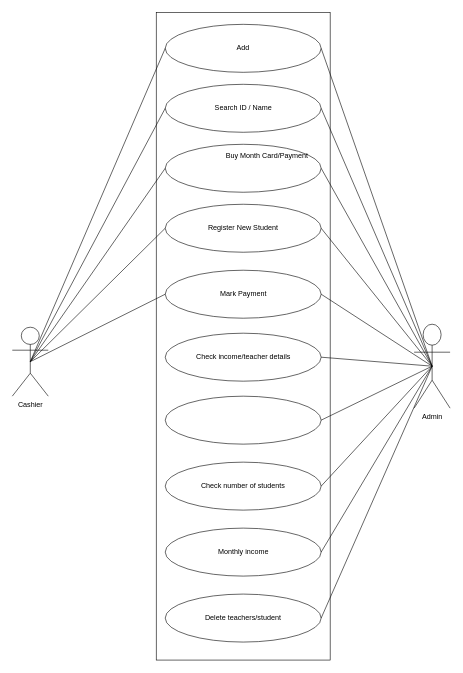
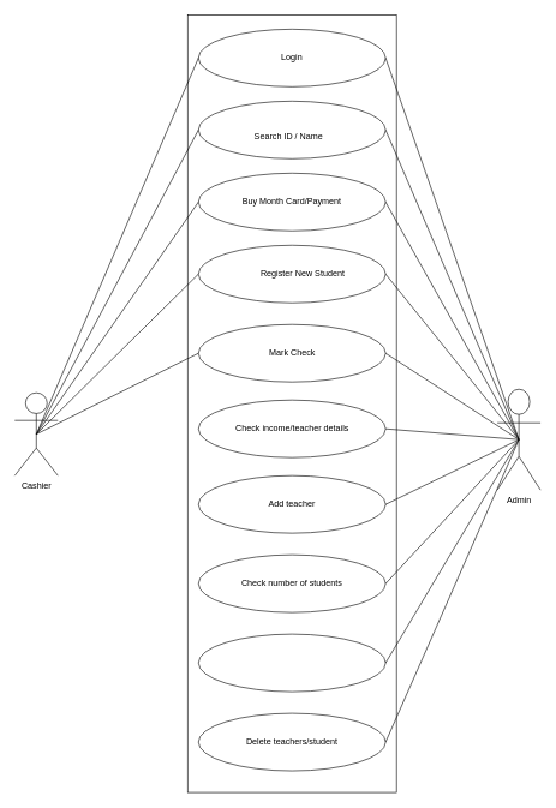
  <mxCell id="0" />
  <mxCell id="1" parent="0" />
  <mxCell id="2" value="" style="rounded=0;whiteSpace=wrap;html=1;" parent="1" vertex="1"><mxGeometry x="260" y="20" width="290" height="1080" as="geometry" /></mxCell>
  <mxCell id="3" value="" style="ellipse;whiteSpace=wrap;html=1;" parent="1" vertex="1"><mxGeometry x="275" y="240" width="260" height="80" as="geometry" /></mxCell>
  <mxCell id="4" value="" style="ellipse;whiteSpace=wrap;html=1;" parent="1" vertex="1"><mxGeometry x="275" y="140" width="260" height="80" as="geometry" /></mxCell>
  <mxCell id="5" value="" style="ellipse;whiteSpace=wrap;html=1;" parent="1" vertex="1"><mxGeometry x="275" y="660" width="260" height="80" as="geometry" /></mxCell>
  <mxCell id="6" value="" style="ellipse;whiteSpace=wrap;html=1;" parent="1" vertex="1"><mxGeometry x="275" y="555" width="260" height="80" as="geometry" /></mxCell>
  <mxCell id="7" value="" style="ellipse;whiteSpace=wrap;html=1;" parent="1" vertex="1"><mxGeometry x="275" y="40" width="260" height="80" as="geometry" /></mxCell>
  <mxCell id="8" value="" style="ellipse;whiteSpace=wrap;html=1;" parent="1" vertex="1"><mxGeometry x="275" y="340" width="260" height="80" as="geometry" /></mxCell>
  <mxCell id="9" value="" style="ellipse;whiteSpace=wrap;html=1;" parent="1" vertex="1"><mxGeometry x="275" y="450" width="260" height="80" as="geometry" /></mxCell>
- <mxCell id="10" value="Add" style="text;html=1;strokeColor=none;fillColor=none;align=center;verticalAlign=middle;whiteSpace=wrap;rounded=0;" parent="1" vertex="1"><mxGeometry x="375" y="65" width="60" height="30" as="geometry" /></mxCell>
- <mxCell id="11" value="Search ID / Name" style="text;html=1;strokeColor=none;fillColor=none;align=center;verticalAlign=middle;whiteSpace=wrap;rounded=0;" parent="1" vertex="1"><mxGeometry x="342.5" y="165" width="125" height="30" as="geometry" /></mxCell>
- <mxCell id="12" value="Buy Month Card/Payment" style="text;html=1;strokeColor=none;fillColor=none;align=center;verticalAlign=middle;whiteSpace=wrap;rounded=0;" parent="1" vertex="1"><mxGeometry x="371.25" y="245" width="147.5" height="30" as="geometry" /></mxCell>
- <mxCell id="13" value="Register New Student" style="text;html=1;strokeColor=none;fillColor=none;align=center;verticalAlign=middle;whiteSpace=wrap;rounded=0;" parent="1" vertex="1"><mxGeometry x="330" y="365" width="150" height="30" as="geometry" /></mxCell>
- <mxCell id="14" value="Mark Payment" style="text;html=1;strokeColor=none;fillColor=none;align=center;verticalAlign=middle;whiteSpace=wrap;rounded=0;" parent="1" vertex="1"><mxGeometry x="352.5" y="475" width="105" height="30" as="geometry" /></mxCell>
+ <mxCell id="10" value="Login" style="text;html=1;strokeColor=none;fillColor=none;align=center;verticalAlign=middle;whiteSpace=wrap;rounded=0;" parent="1" vertex="1"><mxGeometry x="375" y="65" width="60" height="30" as="geometry" /></mxCell>
+ <mxCell id="11" value="Search ID / Name" style="text;html=1;strokeColor=none;fillColor=none;align=center;verticalAlign=middle;whiteSpace=wrap;rounded=0;" parent="1" vertex="1"><mxGeometry x="337.5" y="175" width="125" height="30" as="geometry" /></mxCell>
+ <mxCell id="12" value="Buy Month Card/Payment" style="text;html=1;strokeColor=none;fillColor=none;align=center;verticalAlign=middle;whiteSpace=wrap;rounded=0;" parent="1" vertex="1"><mxGeometry x="331.25" y="265" width="147.5" height="30" as="geometry" /></mxCell>
+ <mxCell id="13" value="Register New Student" style="text;html=1;strokeColor=none;fillColor=none;align=center;verticalAlign=middle;whiteSpace=wrap;rounded=0;" parent="1" vertex="1"><mxGeometry x="345" y="365" width="150" height="30" as="geometry" /></mxCell>
+ <mxCell id="14" value="Mark Check" style="text;html=1;strokeColor=none;fillColor=none;align=center;verticalAlign=middle;whiteSpace=wrap;rounded=0;" parent="1" vertex="1"><mxGeometry x="352.5" y="475" width="105" height="30" as="geometry" /></mxCell>
  <mxCell id="15" value="Check income/teacher details" style="text;html=1;strokeColor=none;fillColor=none;align=center;verticalAlign=middle;whiteSpace=wrap;rounded=0;" parent="1" vertex="1"><mxGeometry x="322.5" y="580" width="165" height="30" as="geometry" /></mxCell>
+ <mxCell id="16" value="Add teacher" style="text;html=1;strokeColor=none;fillColor=none;align=center;verticalAlign=middle;whiteSpace=wrap;rounded=0;" parent="1" vertex="1"><mxGeometry x="340" y="685" width="130" height="30" as="geometry" /></mxCell>
  <mxCell id="17" value="" style="ellipse;whiteSpace=wrap;html=1;" parent="1" vertex="1"><mxGeometry x="275" y="880" width="260" height="80" as="geometry" /></mxCell>
  <mxCell id="18" value="" style="ellipse;whiteSpace=wrap;html=1;" parent="1" vertex="1"><mxGeometry x="275" y="770" width="260" height="80" as="geometry" /></mxCell>
  <mxCell id="19" value="Check number of students" style="text;html=1;strokeColor=none;fillColor=none;align=center;verticalAlign=middle;whiteSpace=wrap;rounded=0;" parent="1" vertex="1"><mxGeometry x="330" y="795" width="150" height="30" as="geometry" /></mxCell>
- <mxCell id="20" value="Monthly income" style="text;html=1;strokeColor=none;fillColor=none;align=center;verticalAlign=middle;whiteSpace=wrap;rounded=0;" parent="1" vertex="1"><mxGeometry x="352.5" y="905" width="105" height="30" as="geometry" /></mxCell>
  <mxCell id="21" value="" style="ellipse;whiteSpace=wrap;html=1;" parent="1" vertex="1"><mxGeometry x="275" y="990" width="260" height="80" as="geometry" /></mxCell>
  <mxCell id="22" value="Delete teachers/student" style="text;html=1;strokeColor=none;fillColor=none;align=center;verticalAlign=middle;whiteSpace=wrap;rounded=0;" parent="1" vertex="1"><mxGeometry x="335" y="1015" width="140" height="30" as="geometry" /></mxCell>
  <mxCell id="23" value="Admin" style="shape=umlActor;verticalLabelPosition=bottom;verticalAlign=top;html=1;outlineConnect=0;" parent="1" vertex="1"><mxGeometry x="690" y="540" width="60" height="140" as="geometry" /></mxCell>
  <mxCell id="24" value="Cashier" style="shape=umlActor;verticalLabelPosition=bottom;verticalAlign=top;html=1;outlineConnect=0;" parent="1" vertex="1"><mxGeometry x="20" y="545" width="60" height="115" as="geometry" /></mxCell>
  <mxCell id="25" value="" style="endArrow=none;html=1;rounded=0;exitX=0;exitY=0.5;exitDx=0;exitDy=0;entryX=0.5;entryY=0.5;entryDx=0;entryDy=0;entryPerimeter=0;" parent="1" source="7" edge="1" target="24"><mxGeometry width="50" height="50" relative="1" as="geometry"><mxPoint x="250" y="10" as="sourcePoint" /><mxPoint x="90" y="610" as="targetPoint" /></mxGeometry></mxCell>
  <mxCell id="26" value="" style="endArrow=none;html=1;rounded=0;exitX=0;exitY=0.5;exitDx=0;exitDy=0;entryX=0.5;entryY=0.5;entryDx=0;entryDy=0;entryPerimeter=0;" parent="1" source="4" edge="1" target="24"><mxGeometry width="50" height="50" relative="1" as="geometry"><mxPoint x="285" y="30" as="sourcePoint" /><mxPoint x="90" y="610" as="targetPoint" /></mxGeometry></mxCell>
  <mxCell id="27" value="" style="endArrow=none;html=1;rounded=0;exitX=0;exitY=0.5;exitDx=0;exitDy=0;entryX=0.5;entryY=0.5;entryDx=0;entryDy=0;entryPerimeter=0;" parent="1" source="3" edge="1" target="24"><mxGeometry width="50" height="50" relative="1" as="geometry"><mxPoint x="285" y="120" as="sourcePoint" /><mxPoint x="90" y="610" as="targetPoint" /></mxGeometry></mxCell>
  <mxCell id="28" value="" style="endArrow=none;html=1;rounded=0;exitX=0;exitY=0.5;exitDx=0;exitDy=0;entryX=0.5;entryY=0.5;entryDx=0;entryDy=0;entryPerimeter=0;" parent="1" source="8" edge="1" target="24"><mxGeometry width="50" height="50" relative="1" as="geometry"><mxPoint x="285" y="210" as="sourcePoint" /><mxPoint x="90" y="610" as="targetPoint" /></mxGeometry></mxCell>
  <mxCell id="29" value="" style="endArrow=none;html=1;rounded=0;exitX=0;exitY=0.5;exitDx=0;exitDy=0;entryX=0.5;entryY=0.5;entryDx=0;entryDy=0;entryPerimeter=0;" parent="1" source="9" edge="1" target="24"><mxGeometry width="50" height="50" relative="1" as="geometry"><mxPoint x="285" y="300" as="sourcePoint" /><mxPoint x="90" y="610" as="targetPoint" /></mxGeometry></mxCell>
  <mxCell id="30" value="" style="endArrow=none;html=1;rounded=0;exitX=1;exitY=0.5;exitDx=0;exitDy=0;entryX=0.5;entryY=0.5;entryDx=0;entryDy=0;entryPerimeter=0;" parent="1" source="7" edge="1" target="23"><mxGeometry width="50" height="50" relative="1" as="geometry"><mxPoint x="550" y="440" as="sourcePoint" /><mxPoint x="770" y="610" as="targetPoint" /></mxGeometry></mxCell>
  <mxCell id="31" value="" style="endArrow=none;html=1;rounded=0;exitX=1;exitY=0.5;exitDx=0;exitDy=0;entryX=0.5;entryY=0.5;entryDx=0;entryDy=0;entryPerimeter=0;" parent="1" edge="1" target="23" source="4"><mxGeometry width="50" height="50" relative="1" as="geometry"><mxPoint x="535" y="110" as="sourcePoint" /><mxPoint x="770" y="610" as="targetPoint" /></mxGeometry></mxCell>
  <mxCell id="32" value="" style="endArrow=none;html=1;rounded=0;exitX=1;exitY=0.5;exitDx=0;exitDy=0;entryX=0.5;entryY=0.5;entryDx=0;entryDy=0;entryPerimeter=0;" parent="1" source="6" edge="1" target="23"><mxGeometry width="50" height="50" relative="1" as="geometry"><mxPoint x="545" y="660" as="sourcePoint" /><mxPoint x="770" y="610" as="targetPoint" /></mxGeometry></mxCell>
  <mxCell id="33" value="" style="endArrow=none;html=1;rounded=0;exitX=1;exitY=0.5;exitDx=0;exitDy=0;entryX=0.5;entryY=0.5;entryDx=0;entryDy=0;entryPerimeter=0;" parent="1" source="5" edge="1" target="23"><mxGeometry width="50" height="50" relative="1" as="geometry"><mxPoint x="545" y="750" as="sourcePoint" /><mxPoint x="770" y="610" as="targetPoint" /></mxGeometry></mxCell>
  <mxCell id="34" value="" style="endArrow=none;html=1;rounded=0;exitX=1;exitY=0.5;exitDx=0;exitDy=0;entryX=0.5;entryY=0.5;entryDx=0;entryDy=0;entryPerimeter=0;" parent="1" source="18" edge="1" target="23"><mxGeometry width="50" height="50" relative="1" as="geometry"><mxPoint x="545" y="930" as="sourcePoint" /><mxPoint x="770" y="610" as="targetPoint" /></mxGeometry></mxCell>
  <mxCell id="35" value="" style="endArrow=none;html=1;rounded=0;exitX=1;exitY=0.5;exitDx=0;exitDy=0;entryX=0.5;entryY=0.5;entryDx=0;entryDy=0;entryPerimeter=0;" parent="1" source="17" edge="1" target="23"><mxGeometry width="50" height="50" relative="1" as="geometry"><mxPoint x="540" y="1020" as="sourcePoint" /><mxPoint x="770" y="610" as="targetPoint" /></mxGeometry></mxCell>
  <mxCell id="36" value="" style="endArrow=none;html=1;rounded=0;exitX=1;exitY=0.5;exitDx=0;exitDy=0;entryX=0.5;entryY=0.5;entryDx=0;entryDy=0;entryPerimeter=0;" parent="1" edge="1" target="23" source="21"><mxGeometry width="50" height="50" relative="1" as="geometry"><mxPoint x="535" y="1280" as="sourcePoint" /><mxPoint x="770" y="610" as="targetPoint" /></mxGeometry></mxCell>
  <mxCell id="37" value="" style="endArrow=none;html=1;rounded=0;exitX=1;exitY=0.5;exitDx=0;exitDy=0;entryX=0.5;entryY=0.5;entryDx=0;entryDy=0;entryPerimeter=0;" edge="1" parent="1" source="9" target="23"><mxGeometry width="50" height="50" relative="1" as="geometry"><mxPoint x="520" y="555" as="sourcePoint" /><mxPoint x="785" y="570" as="targetPoint" /></mxGeometry></mxCell>
  <mxCell id="38" value="" style="endArrow=none;html=1;rounded=0;exitX=1;exitY=0.5;exitDx=0;exitDy=0;entryX=0.5;entryY=0.5;entryDx=0;entryDy=0;entryPerimeter=0;" edge="1" parent="1" source="8" target="23"><mxGeometry width="50" height="50" relative="1" as="geometry"><mxPoint x="535" y="450" as="sourcePoint" /><mxPoint x="800" y="570" as="targetPoint" /></mxGeometry></mxCell>
  <mxCell id="39" value="" style="endArrow=none;html=1;rounded=0;exitX=1;exitY=0.5;exitDx=0;exitDy=0;entryX=0.5;entryY=0.5;entryDx=0;entryDy=0;entryPerimeter=0;" edge="1" parent="1" source="3" target="23"><mxGeometry width="50" height="50" relative="1" as="geometry"><mxPoint x="530" y="340" as="sourcePoint" /><mxPoint x="795" y="570" as="targetPoint" /></mxGeometry></mxCell>
